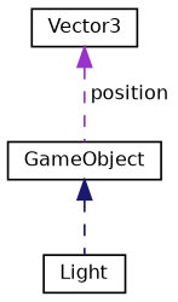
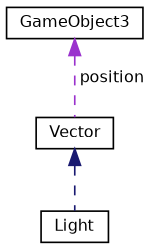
  digraph {
    node [color=black fillcolor=white fontname=Helvetica fontsize=10 shape=record style=filled]
    edge [dir=back fontname=Helvetica fontsize=10 labelfontname=Helvetica labelfontsize=10 style=dashed]
    n1 [height=0.2 label=Light width=0.4]
-   n2 [height=0.2 label=GameObject width=0.4]
-   n3 [height=0.2 label=Vector3 width=0.4]
+   n2 [height=0.2 label=Vector width=0.4]
+   n3 [height=0.2 label=GameObject3 width=0.4]
    n2 -> n1 [color=midnightblue]
    n3 -> n2 [color=darkorchid3 label=" position"]
  }
